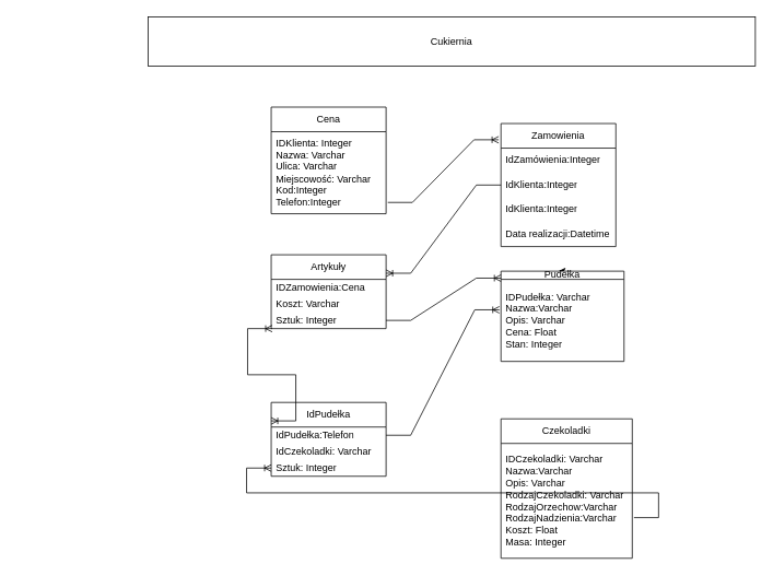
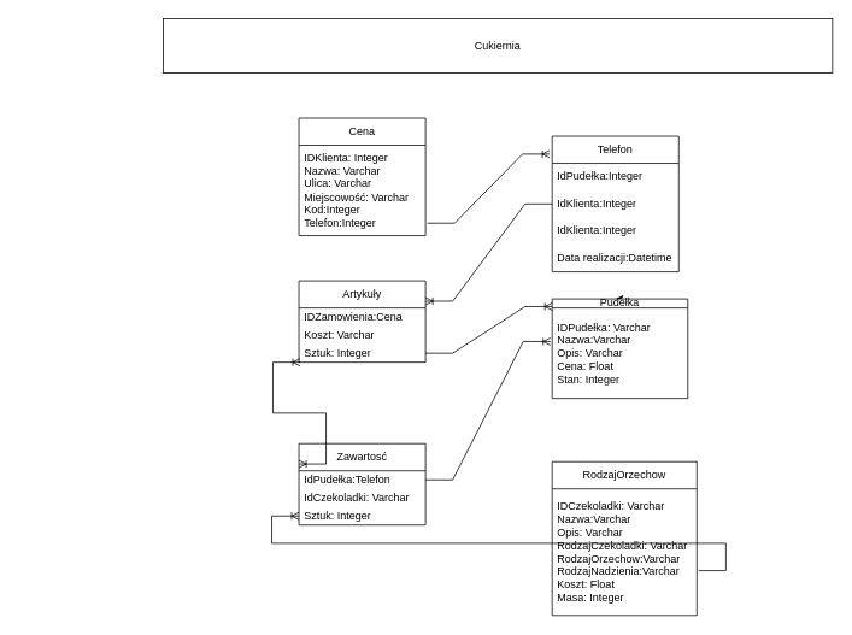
  <mxCell id="0" />
  <mxCell id="1" parent="0" />
  <mxCell id="2" value="Cena" style="swimlane;fontStyle=0;childLayout=stackLayout;horizontal=1;startSize=30;horizontalStack=0;resizeParent=1;resizeParentMax=0;resizeLast=0;collapsible=1;marginBottom=0;whiteSpace=wrap;html=1;" parent="1" vertex="1"><mxGeometry x="330" y="130" width="140" height="130" as="geometry" /></mxCell>
  <mxCell id="3" value="IDKlienta: Integer&lt;br&gt;Nazwa: Varchar&lt;br&gt;Ulica: Varchar&lt;br&gt;Miejscowość: Varchar&lt;br&gt;Kod:Integer&lt;br&gt;Telefon:Integer" style="text;strokeColor=none;fillColor=none;align=left;verticalAlign=middle;spacingLeft=4;spacingRight=4;overflow=hidden;points=[[0,0.5],[1,0.5]];portConstraint=eastwest;rotatable=0;whiteSpace=wrap;html=1;" parent="2" vertex="1"><mxGeometry y="30" width="140" height="100" as="geometry" /></mxCell>
  <mxCell id="4" value="Cukiernia" style="rounded=0;whiteSpace=wrap;html=1;" parent="1" vertex="1"><mxGeometry x="180" y="20" width="740" height="60" as="geometry" /></mxCell>
  <mxCell id="5" value="Artykuły" style="swimlane;fontStyle=0;childLayout=stackLayout;horizontal=1;startSize=30;horizontalStack=0;resizeParent=1;resizeParentMax=0;resizeLast=0;collapsible=1;marginBottom=0;whiteSpace=wrap;html=1;" parent="1" vertex="1"><mxGeometry x="330" y="310" width="140" height="90" as="geometry" /></mxCell>
  <mxCell id="6" value="IDZamowienia:Cena" style="text;strokeColor=none;fillColor=none;align=left;verticalAlign=middle;spacingLeft=4;spacingRight=4;overflow=hidden;points=[[0,0.5],[1,0.5]];portConstraint=eastwest;rotatable=0;whiteSpace=wrap;html=1;" parent="5" vertex="1"><mxGeometry y="30" width="140" height="20" as="geometry" /></mxCell>
  <mxCell id="7" value="Koszt: Varchar" style="text;strokeColor=none;fillColor=none;align=left;verticalAlign=middle;spacingLeft=4;spacingRight=4;overflow=hidden;points=[[0,0.5],[1,0.5]];portConstraint=eastwest;rotatable=0;whiteSpace=wrap;html=1;" parent="5" vertex="1"><mxGeometry y="50" width="140" height="20" as="geometry" /></mxCell>
  <mxCell id="8" value="Sztuk: Integer" style="text;strokeColor=none;fillColor=none;align=left;verticalAlign=middle;spacingLeft=4;spacingRight=4;overflow=hidden;points=[[0,0.5],[1,0.5]];portConstraint=eastwest;rotatable=0;whiteSpace=wrap;html=1;" parent="5" vertex="1"><mxGeometry y="70" width="140" height="20" as="geometry" /></mxCell>
- <mxCell id="9" value="Zamowienia" style="swimlane;fontStyle=0;childLayout=stackLayout;horizontal=1;startSize=30;horizontalStack=0;resizeParent=1;resizeParentMax=0;resizeLast=0;collapsible=1;marginBottom=0;whiteSpace=wrap;html=1;" parent="1" vertex="1"><mxGeometry x="610" y="150" width="140" height="150" as="geometry" /></mxCell>
- <mxCell id="10" value="IdZamówienia:Integer" style="text;strokeColor=none;fillColor=none;align=left;verticalAlign=middle;spacingLeft=4;spacingRight=4;overflow=hidden;points=[[0,0.5],[1,0.5]];portConstraint=eastwest;rotatable=0;whiteSpace=wrap;html=1;" parent="9" vertex="1"><mxGeometry y="30" width="140" height="30" as="geometry" /></mxCell>
+ <mxCell id="9" value="Telefon" style="swimlane;fontStyle=0;childLayout=stackLayout;horizontal=1;startSize=30;horizontalStack=0;resizeParent=1;resizeParentMax=0;resizeLast=0;collapsible=1;marginBottom=0;whiteSpace=wrap;html=1;" parent="1" vertex="1"><mxGeometry x="610" y="150" width="140" height="150" as="geometry" /></mxCell>
+ <mxCell id="10" value="IdPudełka:Integer" style="text;strokeColor=none;fillColor=none;align=left;verticalAlign=middle;spacingLeft=4;spacingRight=4;overflow=hidden;points=[[0,0.5],[1,0.5]];portConstraint=eastwest;rotatable=0;whiteSpace=wrap;html=1;" parent="9" vertex="1"><mxGeometry y="30" width="140" height="30" as="geometry" /></mxCell>
  <mxCell id="11" value="IdKlienta:Integer" style="text;strokeColor=none;fillColor=none;align=left;verticalAlign=middle;spacingLeft=4;spacingRight=4;overflow=hidden;points=[[0,0.5],[1,0.5]];portConstraint=eastwest;rotatable=0;whiteSpace=wrap;html=1;" parent="9" vertex="1"><mxGeometry y="60" width="140" height="30" as="geometry" /></mxCell>
  <mxCell id="12" value="IdKlienta:Integer" style="text;strokeColor=none;fillColor=none;align=left;verticalAlign=middle;spacingLeft=4;spacingRight=4;overflow=hidden;points=[[0,0.5],[1,0.5]];portConstraint=eastwest;rotatable=0;whiteSpace=wrap;html=1;" parent="9" vertex="1"><mxGeometry y="90" width="140" height="30" as="geometry" /></mxCell>
  <mxCell id="13" value="Data realizacji:Datetime" style="text;strokeColor=none;fillColor=none;align=left;verticalAlign=middle;spacingLeft=4;spacingRight=4;overflow=hidden;points=[[0,0.5],[1,0.5]];portConstraint=eastwest;rotatable=0;whiteSpace=wrap;html=1;" parent="9" vertex="1"><mxGeometry y="120" width="140" height="30" as="geometry" /></mxCell>
  <mxCell id="14" style="edgeStyle=orthogonalEdgeStyle;rounded=0;orthogonalLoop=1;jettySize=auto;html=1;exitX=0.5;exitY=0;exitDx=0;exitDy=0;" edge="1" parent="1" source="15"><mxGeometry relative="1" as="geometry"><mxPoint x="680" y="330" as="targetPoint" /></mxGeometry></mxCell>
  <mxCell id="15" value="Pudełka" style="swimlane;fontStyle=0;childLayout=stackLayout;horizontal=1;startSize=10;horizontalStack=0;resizeParent=1;resizeParentMax=0;resizeLast=0;collapsible=1;marginBottom=0;whiteSpace=wrap;html=1;" parent="1" vertex="1"><mxGeometry x="610" y="330" width="150" height="110" as="geometry" /></mxCell>
  <mxCell id="16" value="IDPudełka: Varchar&lt;br&gt;Nazwa:Varchar&lt;br&gt;Opis: Varchar&lt;br&gt;Cena: Float&lt;br&gt;Stan: Integer&lt;br style=&quot;border-color: var(--border-color);&quot;&gt;" style="text;strokeColor=none;fillColor=none;align=left;verticalAlign=middle;spacingLeft=4;spacingRight=4;overflow=hidden;points=[[0,0.5],[1,0.5]];portConstraint=eastwest;rotatable=0;whiteSpace=wrap;html=1;" parent="15" vertex="1"><mxGeometry y="10" width="150" height="100" as="geometry" /></mxCell>
- <mxCell id="17" value="Czekoladki" style="swimlane;fontStyle=0;childLayout=stackLayout;horizontal=1;startSize=30;horizontalStack=0;resizeParent=1;resizeParentMax=0;resizeLast=0;collapsible=1;marginBottom=0;whiteSpace=wrap;html=1;" parent="1" vertex="1"><mxGeometry x="610" y="510" width="160" height="170" as="geometry" /></mxCell>
+ <mxCell id="17" value="RodzajOrzechow" style="swimlane;fontStyle=0;childLayout=stackLayout;horizontal=1;startSize=30;horizontalStack=0;resizeParent=1;resizeParentMax=0;resizeLast=0;collapsible=1;marginBottom=0;whiteSpace=wrap;html=1;" parent="1" vertex="1"><mxGeometry x="610" y="510" width="160" height="170" as="geometry" /></mxCell>
  <mxCell id="18" value="IDCzekoladki: Varchar&lt;br&gt;Nazwa:Varchar&lt;br&gt;Opis: Varchar&lt;br&gt;RodzajCzekoladki: Varchar&lt;br&gt;RodzajOrzechow:Varchar&lt;br&gt;RodzajNadzienia:Varchar&lt;br&gt;Koszt: Float&lt;br&gt;Masa: Integer" style="text;strokeColor=none;fillColor=none;align=left;verticalAlign=middle;spacingLeft=4;spacingRight=4;overflow=hidden;points=[[0,0.5],[1,0.5]];portConstraint=eastwest;rotatable=0;whiteSpace=wrap;html=1;" parent="17" vertex="1"><mxGeometry y="30" width="160" height="140" as="geometry" /></mxCell>
- <mxCell id="19" value="IdPudełka" style="swimlane;fontStyle=0;childLayout=stackLayout;horizontal=1;startSize=30;horizontalStack=0;resizeParent=1;resizeParentMax=0;resizeLast=0;collapsible=1;marginBottom=0;whiteSpace=wrap;html=1;" parent="1" vertex="1"><mxGeometry x="330" y="490" width="140" height="90" as="geometry" /></mxCell>
+ <mxCell id="19" value="Zawartosć" style="swimlane;fontStyle=0;childLayout=stackLayout;horizontal=1;startSize=30;horizontalStack=0;resizeParent=1;resizeParentMax=0;resizeLast=0;collapsible=1;marginBottom=0;whiteSpace=wrap;html=1;" parent="1" vertex="1"><mxGeometry x="330" y="490" width="140" height="90" as="geometry" /></mxCell>
  <mxCell id="20" value="IdPudełka:Telefon" style="text;strokeColor=none;fillColor=none;align=left;verticalAlign=middle;spacingLeft=4;spacingRight=4;overflow=hidden;points=[[0,0.5],[1,0.5]];portConstraint=eastwest;rotatable=0;whiteSpace=wrap;html=1;" parent="19" vertex="1"><mxGeometry y="30" width="140" height="20" as="geometry" /></mxCell>
  <mxCell id="21" value="IdCzekoladki: Varchar" style="text;strokeColor=none;fillColor=none;align=left;verticalAlign=middle;spacingLeft=4;spacingRight=4;overflow=hidden;points=[[0,0.5],[1,0.5]];portConstraint=eastwest;rotatable=0;whiteSpace=wrap;html=1;" parent="19" vertex="1"><mxGeometry y="50" width="140" height="20" as="geometry" /></mxCell>
  <mxCell id="22" value="Sztuk: Integer" style="text;strokeColor=none;fillColor=none;align=left;verticalAlign=middle;spacingLeft=4;spacingRight=4;overflow=hidden;points=[[0,0.5],[1,0.5]];portConstraint=eastwest;rotatable=0;whiteSpace=wrap;html=1;" parent="19" vertex="1"><mxGeometry y="70" width="140" height="20" as="geometry" /></mxCell>
  <mxCell id="23" value="" style="edgeStyle=entityRelationEdgeStyle;fontSize=12;html=1;endArrow=ERoneToMany;rounded=0;exitX=1;exitY=0.5;exitDx=0;exitDy=0;entryX=-0.013;entryY=0.371;entryDx=0;entryDy=0;entryPerimeter=0;" parent="1" source="20" target="16" edge="1"><mxGeometry width="100" height="100" relative="1" as="geometry"><mxPoint x="530" y="410" as="sourcePoint" /><mxPoint x="630" y="310" as="targetPoint" /></mxGeometry></mxCell>
  <mxCell id="24" value="" style="edgeStyle=entityRelationEdgeStyle;fontSize=12;html=1;endArrow=ERoneToMany;rounded=0;exitX=1;exitY=0.5;exitDx=0;exitDy=0;entryX=0;entryY=0.077;entryDx=0;entryDy=0;entryPerimeter=0;" parent="1" source="8" target="15" edge="1"><mxGeometry width="100" height="100" relative="1" as="geometry"><mxPoint x="530" y="410" as="sourcePoint" /><mxPoint x="630" y="310" as="targetPoint" /><Array as="points"><mxPoint x="520" y="390" /></Array></mxGeometry></mxCell>
  <mxCell id="25" value="" style="edgeStyle=entityRelationEdgeStyle;fontSize=12;html=1;endArrow=ERoneToMany;rounded=0;entryX=1;entryY=0.25;entryDx=0;entryDy=0;exitX=0;exitY=0.5;exitDx=0;exitDy=0;" parent="1" source="11" edge="1" target="5"><mxGeometry width="100" height="100" relative="1" as="geometry"><mxPoint x="270" y="360" as="sourcePoint" /><mxPoint x="320" y="350" as="targetPoint" /><Array as="points"><mxPoint x="340" y="280" /><mxPoint x="400" y="350" /><mxPoint x="340" y="330" /></Array></mxGeometry></mxCell>
  <mxCell id="26" value="" style="edgeStyle=entityRelationEdgeStyle;fontSize=12;html=1;endArrow=ERoneToMany;rounded=0;exitX=1.015;exitY=0.862;exitDx=0;exitDy=0;exitPerimeter=0;entryX=-0.02;entryY=0.132;entryDx=0;entryDy=0;entryPerimeter=0;" parent="1" source="3" target="9" edge="1"><mxGeometry width="100" height="100" relative="1" as="geometry"><mxPoint x="490" y="250" as="sourcePoint" /><mxPoint x="630" y="310" as="targetPoint" /></mxGeometry></mxCell>
  <mxCell id="27" value="" style="edgeStyle=entityRelationEdgeStyle;fontSize=12;html=1;endArrow=ERoneToMany;startArrow=ERoneToMany;rounded=0;entryX=0.009;entryY=1;entryDx=0;entryDy=0;entryPerimeter=0;exitX=0;exitY=0.25;exitDx=0;exitDy=0;" edge="1" parent="1" source="19" target="8"><mxGeometry width="100" height="100" relative="1" as="geometry"><mxPoint x="280" y="530" as="sourcePoint" /><mxPoint x="360" y="410" as="targetPoint" /><Array as="points"><mxPoint x="331" y="540" /><mxPoint x="20" y="500" /><mxPoint x="300" y="420" /></Array></mxGeometry></mxCell>
  <mxCell id="28" value="" style="edgeStyle=entityRelationEdgeStyle;fontSize=12;html=1;endArrow=ERoneToMany;rounded=0;exitX=1.013;exitY=0.646;exitDx=0;exitDy=0;exitPerimeter=0;" edge="1" parent="1" source="18"><mxGeometry width="100" height="100" relative="1" as="geometry"><mxPoint x="230" y="670" as="sourcePoint" /><mxPoint x="330" y="570" as="targetPoint" /></mxGeometry></mxCell>
